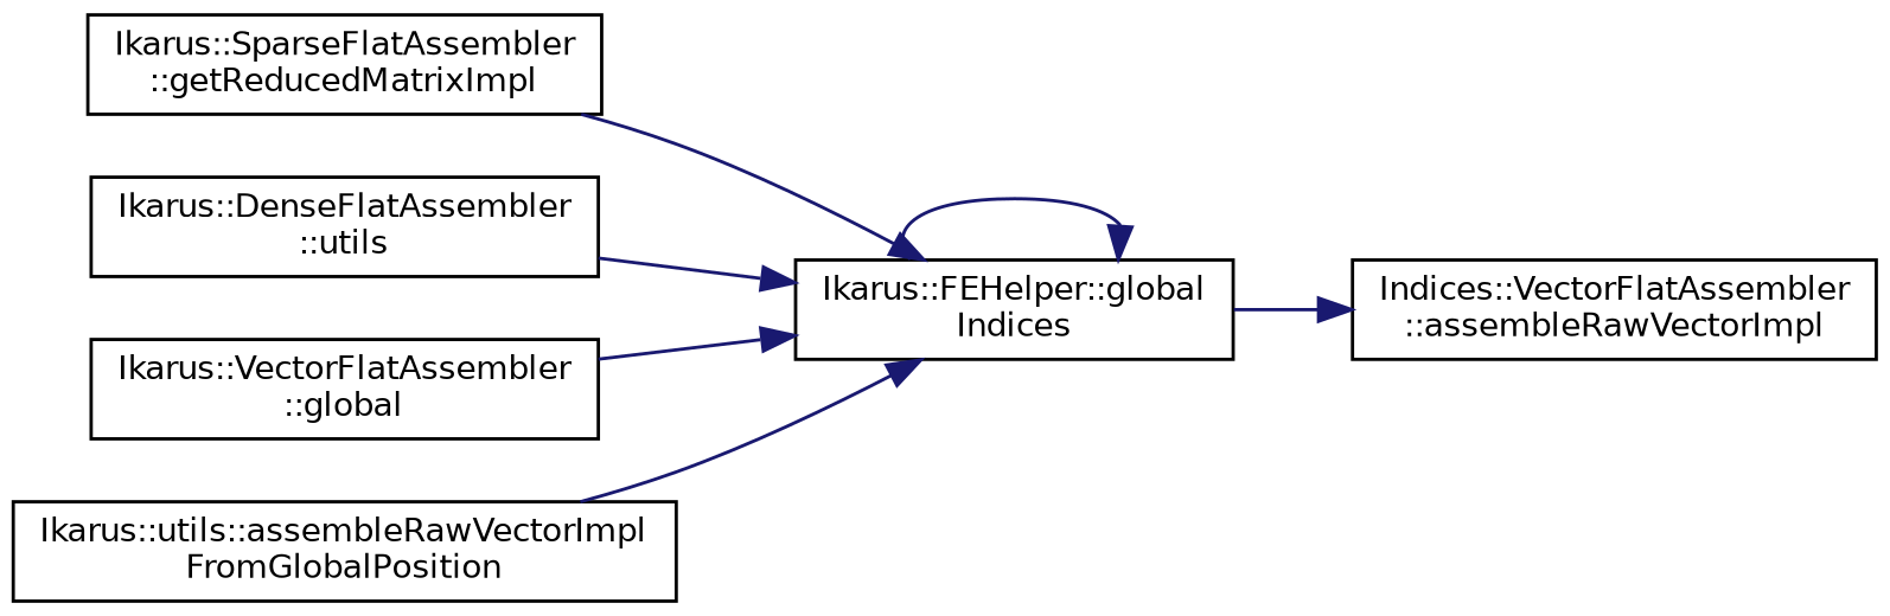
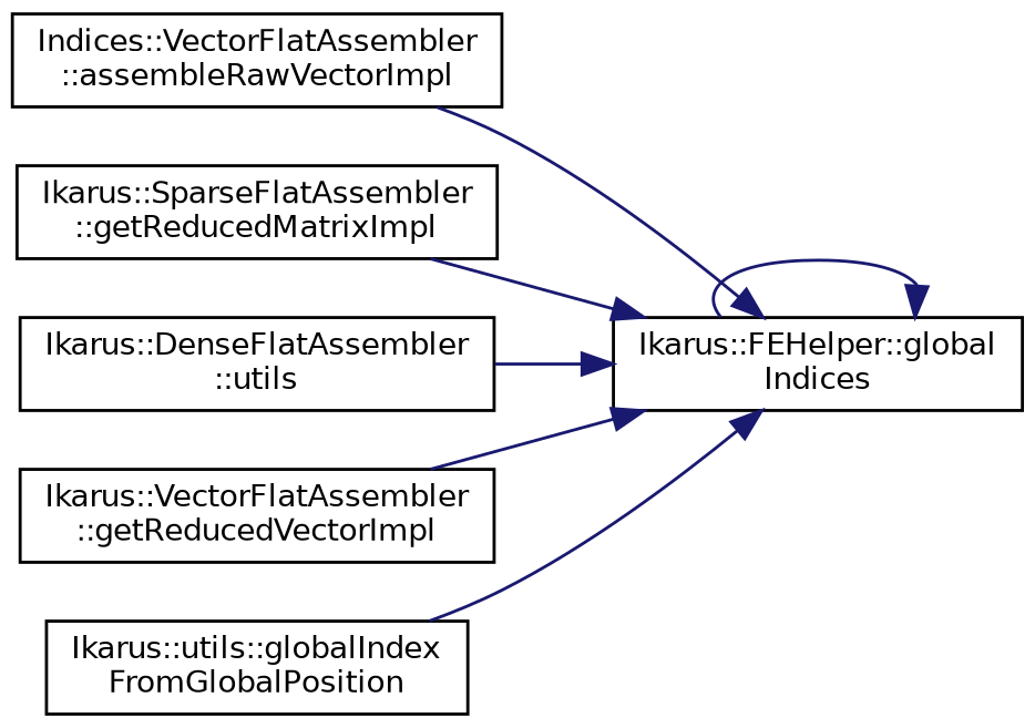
  digraph {
    rankdir=RL
    node [color=black fillcolor=white fontname=Helvetica fontsize=10 shape=record style=filled]
    edge [color=midnightblue dir=back fontname=Helvetica fontsize=10 labelfontname=Helvetica labelfontsize=10 style=solid]
    n1 [height=0.2 label="Ikarus::FEHelper::global\lIndices" width=0.4]
    n2 [height=0.2 label="Indices::VectorFlatAssembler\l::assembleRawVectorImpl" width=0.4]
    n3 [height=0.2 label="Ikarus::SparseFlatAssembler\l::getReducedMatrixImpl" width=0.4]
    n4 [height=0.2 label="Ikarus::DenseFlatAssembler\l::utils" width=0.4]
-   n5 [height=0.2 label="Ikarus::VectorFlatAssembler\l::global" width=0.4]
-   n6 [height=0.2 label="Ikarus::utils::assembleRawVectorImpl\lFromGlobalPosition" width=0.4]
+   n5 [height=0.2 label="Ikarus::VectorFlatAssembler\l::getReducedVectorImpl" width=0.4]
+   n6 [height=0.2 label="Ikarus::utils::globalIndex\lFromGlobalPosition" width=0.4]
    n1 -> n1
-   n2 -> n1
+   n1 -> n2
    n1 -> n3
    n1 -> n4
    n1 -> n5
    n1 -> n6
  }
